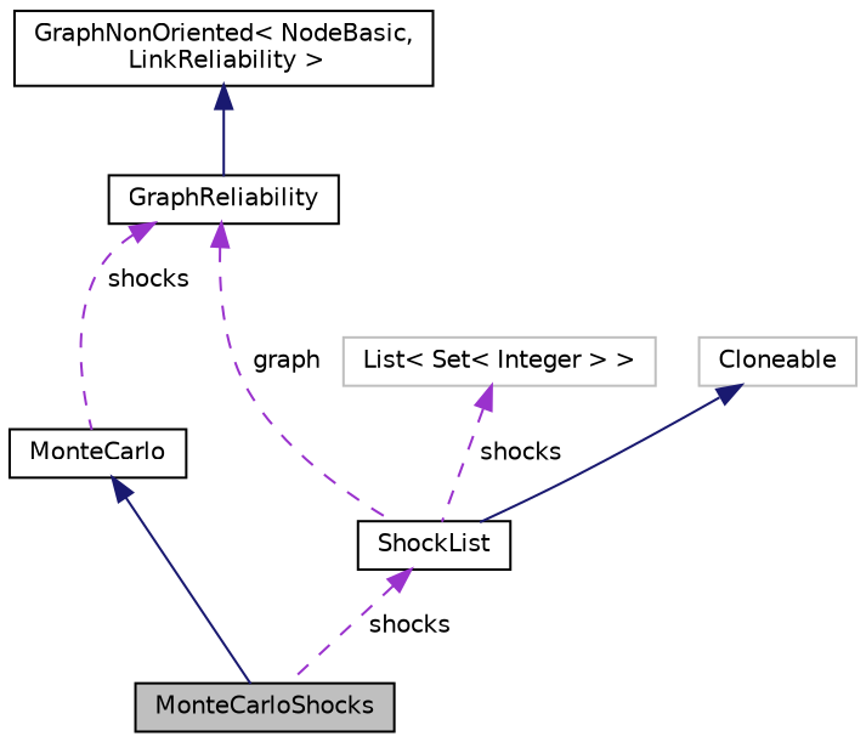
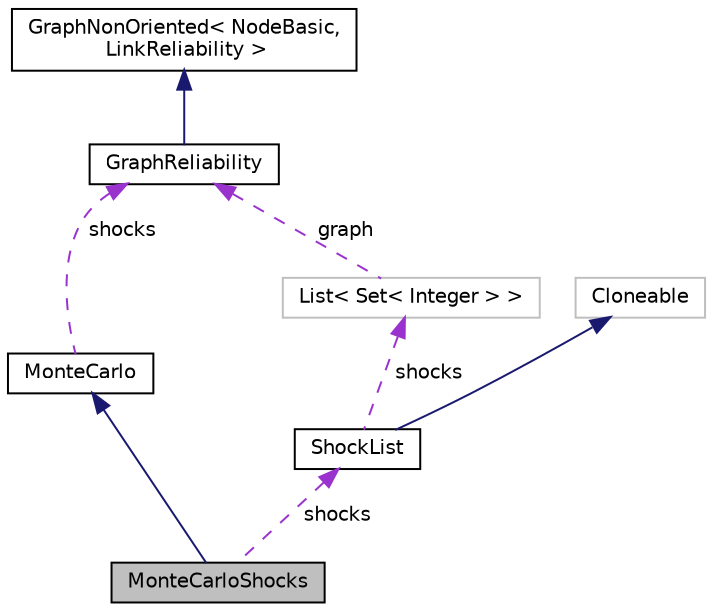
  digraph {
    node [color=black fontname=Helvetica fontsize=10 shape=record]
    edge [color=darkorchid3 dir=back fontname=Helvetica fontsize=10 labelfontname=Helvetica labelfontsize=10 style=dashed]
    n1 [fillcolor=grey75 fontcolor=black height=0.2 label=MonteCarloShocks style=filled width=0.4]
    n2 [height=0.2 label=MonteCarlo width=0.4]
    n3 [color=grey75 height=0.2 label=Cloneable width=0.4]
    n4 [height=0.2 label=ShockList width=0.4]
    n5 [height=0.2 label=GraphReliability width=0.4]
    n6 [height=0.2 label="GraphNonOriented\< NodeBasic,\l LinkReliability \>" width=0.4]
    n7 [color=grey75 height=0.2 label="List\< Set\< Integer \> \>" width=0.4]
    n2 -> n1 [color=midnightblue style=solid]
    n3 -> n4 [color=midnightblue style=solid]
    n4 -> n1 [label=" shocks"]
    n5 -> n2 [label=" shocks"]
-   n5 -> n4 [label=" graph"]
+   n5 -> n7 [label=" graph"]
    n6 -> n5 [color=midnightblue style=solid]
    n7 -> n4 [label=" shocks"]
  }
